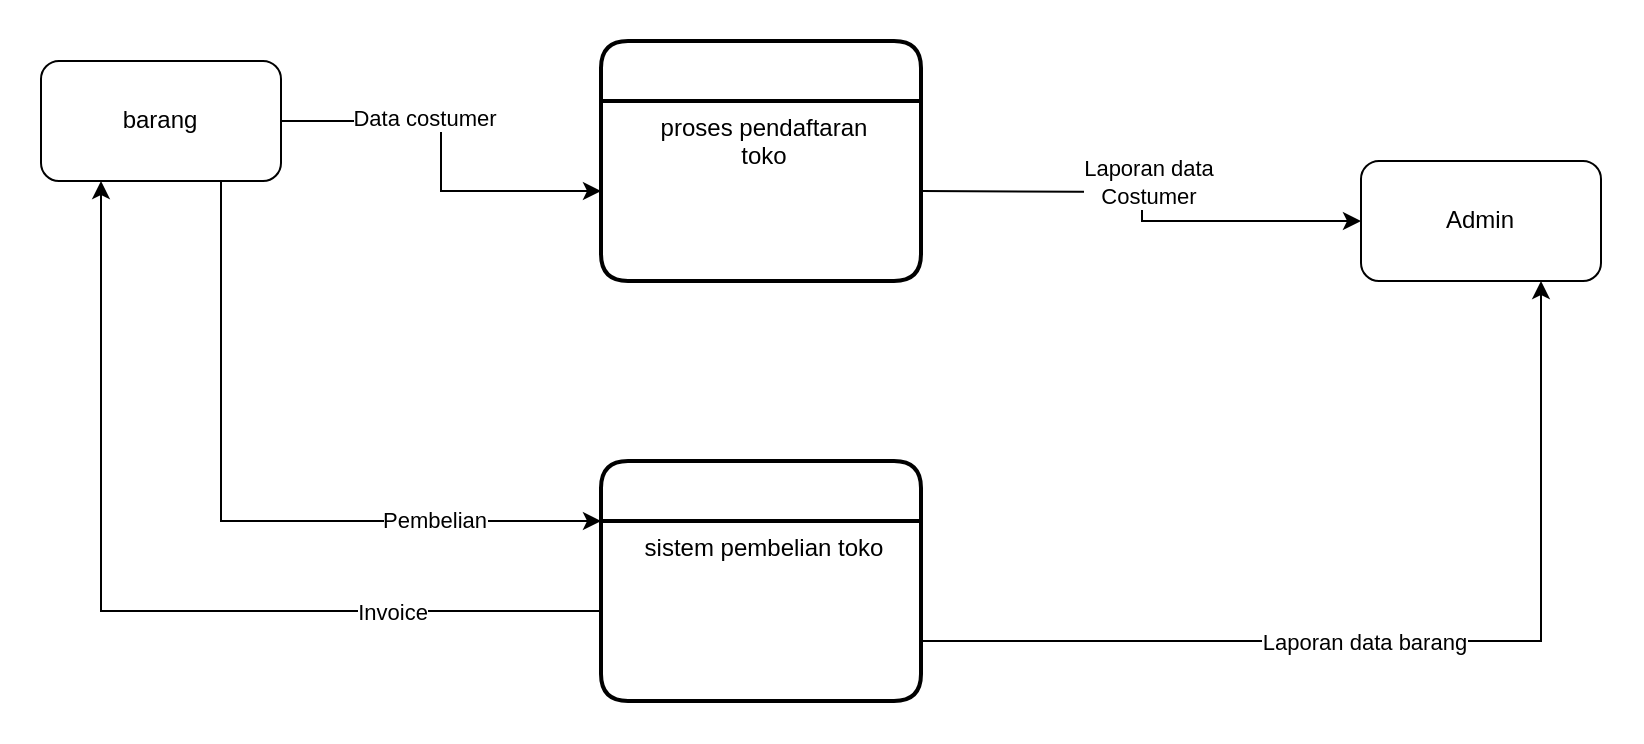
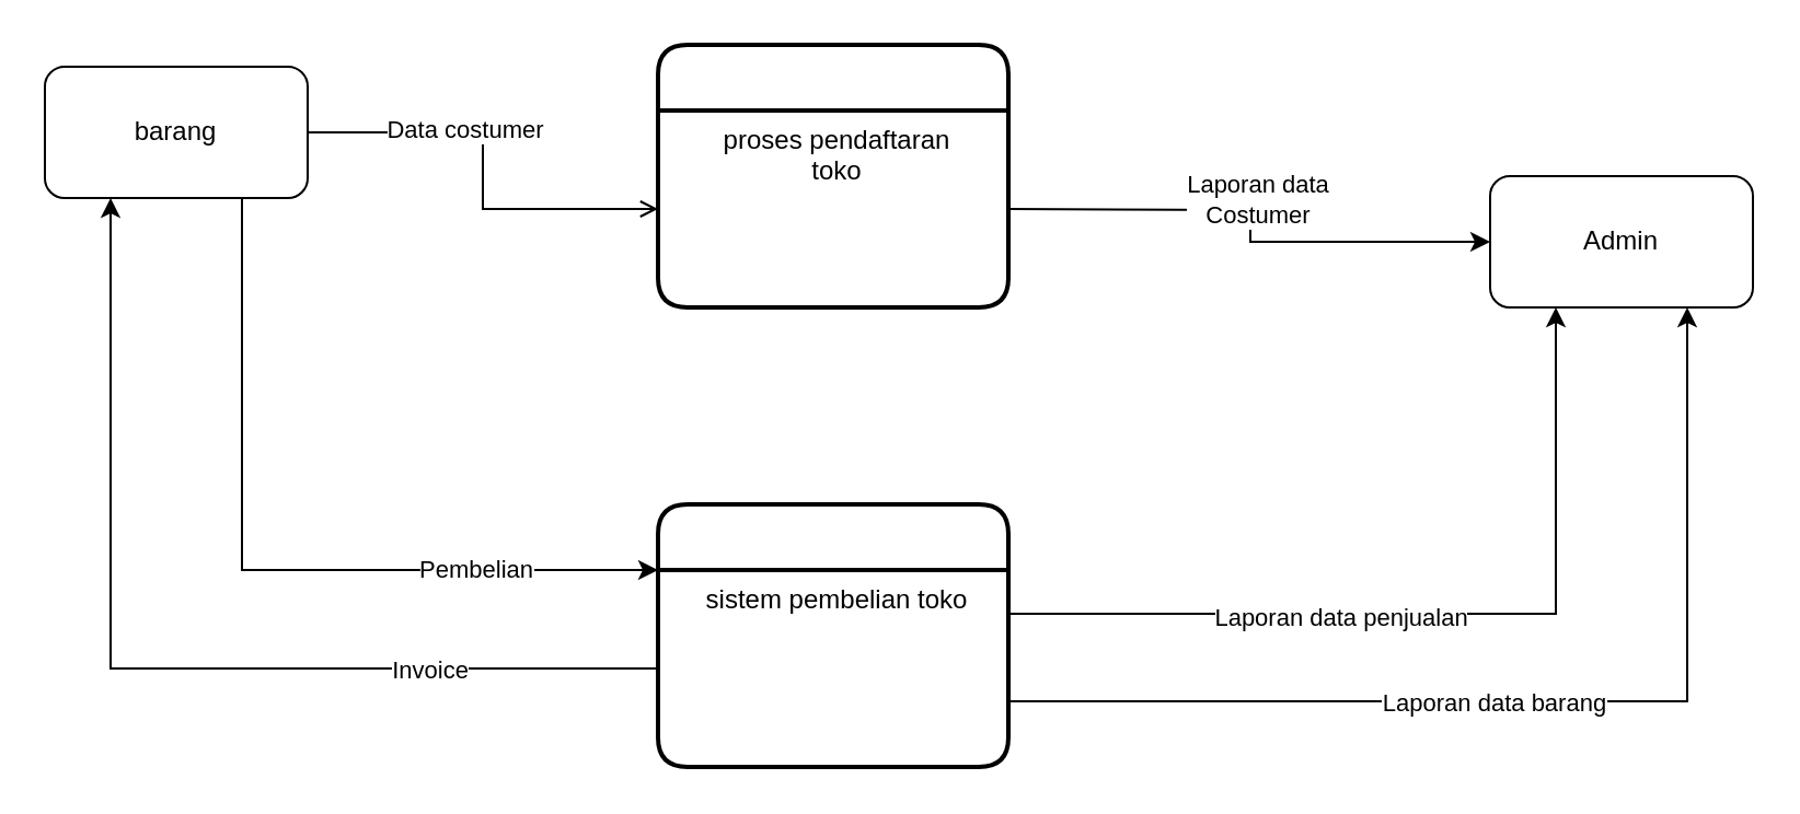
  <mxCell id="0" />
  <mxCell id="1" parent="0" />
- <mxCell id="2" style="edgeStyle=orthogonalEdgeStyle;rounded=0;orthogonalLoop=1;jettySize=auto;html=1;entryX=0;entryY=0.5;entryDx=0;entryDy=0;" edge="1" parent="1" source="6" target="8"><mxGeometry relative="1" as="geometry" /></mxCell>
+ <mxCell id="2" style="edgeStyle=orthogonalEdgeStyle;rounded=0;orthogonalLoop=1;jettySize=auto;html=1;entryX=0;entryY=0.5;entryDx=0;entryDy=0;endArrow=open;" edge="1" parent="1" source="6" target="8"><mxGeometry relative="1" as="geometry" /></mxCell>
  <mxCell id="3" value="Data costumer" style="edgeLabel;html=1;align=center;verticalAlign=middle;resizable=0;points=[];" vertex="1" connectable="0" parent="2"><mxGeometry x="-0.268" y="2" relative="1" as="geometry"><mxPoint as="offset" /></mxGeometry></mxCell>
  <mxCell id="4" style="edgeStyle=orthogonalEdgeStyle;rounded=0;orthogonalLoop=1;jettySize=auto;html=1;entryX=0;entryY=0;entryDx=0;entryDy=0;" edge="1" parent="1" source="6" target="15"><mxGeometry relative="1" as="geometry"><Array as="points"><mxPoint x="110" y="260" /></Array></mxGeometry></mxCell>
  <mxCell id="5" value="Pembelian" style="edgeLabel;html=1;align=center;verticalAlign=middle;resizable=0;points=[];" vertex="1" connectable="0" parent="4"><mxGeometry x="0.533" y="1" relative="1" as="geometry"><mxPoint as="offset" /></mxGeometry></mxCell>
  <mxCell id="6" value="barang" style="rounded=1;whiteSpace=wrap;html=1;" vertex="1" parent="1"><mxGeometry x="20" y="30" width="120" height="60" as="geometry" /></mxCell>
  <mxCell id="7" value="" style="swimlane;childLayout=stackLayout;horizontal=1;startSize=30;horizontalStack=0;rounded=1;fontSize=14;fontStyle=0;strokeWidth=2;resizeParent=0;resizeLast=1;shadow=0;dashed=0;align=center;" vertex="1" parent="1"><mxGeometry x="300" y="20" width="160" height="120" as="geometry" /></mxCell>
  <mxCell id="8" value="proses pendaftaran&#10;toko" style="align=center;strokeColor=none;fillColor=none;spacingLeft=4;fontSize=12;verticalAlign=top;resizable=0;rotatable=0;part=1;" vertex="1" parent="7"><mxGeometry y="30" width="160" height="90" as="geometry" /></mxCell>
  <mxCell id="9" value="Admin" style="rounded=1;whiteSpace=wrap;html=1;" vertex="1" parent="1"><mxGeometry x="680" y="80" width="120" height="60" as="geometry" /></mxCell>
  <mxCell id="10" style="edgeStyle=orthogonalEdgeStyle;rounded=0;orthogonalLoop=1;jettySize=auto;html=1;entryX=0;entryY=0.5;entryDx=0;entryDy=0;" edge="1" parent="1" target="9"><mxGeometry relative="1" as="geometry"><mxPoint x="460" y="95" as="sourcePoint" /><mxPoint x="600" y="80" as="targetPoint" /></mxGeometry></mxCell>
  <mxCell id="11" value="Laporan data&lt;br&gt;Costumer" style="edgeLabel;html=1;align=center;verticalAlign=middle;resizable=0;points=[];" vertex="1" connectable="0" parent="10"><mxGeometry x="-0.303" y="-2" relative="1" as="geometry"><mxPoint x="32" y="-7" as="offset" /></mxGeometry></mxCell>
  <mxCell id="12" style="edgeStyle=orthogonalEdgeStyle;rounded=0;orthogonalLoop=1;jettySize=auto;html=1;entryX=0.75;entryY=1;entryDx=0;entryDy=0;" edge="1" parent="1" source="14" target="9"><mxGeometry relative="1" as="geometry"><Array as="points"><mxPoint x="770" y="320" /></Array></mxGeometry></mxCell>
  <mxCell id="13" value="Laporan data barang" style="edgeLabel;html=1;align=center;verticalAlign=middle;resizable=0;points=[];" vertex="1" connectable="0" parent="12"><mxGeometry x="-0.096" relative="1" as="geometry"><mxPoint as="offset" /></mxGeometry></mxCell>
  <mxCell id="14" value="" style="swimlane;childLayout=stackLayout;horizontal=1;startSize=30;horizontalStack=0;rounded=1;fontSize=14;fontStyle=0;strokeWidth=2;resizeParent=0;resizeLast=1;shadow=0;dashed=0;align=center;" vertex="1" parent="1"><mxGeometry x="300" y="230" width="160" height="120" as="geometry" /></mxCell>
  <mxCell id="15" value="sistem pembelian toko" style="align=center;strokeColor=none;fillColor=none;spacingLeft=4;fontSize=12;verticalAlign=top;resizable=0;rotatable=0;part=1;" vertex="1" parent="14"><mxGeometry y="30" width="160" height="90" as="geometry" /></mxCell>
  <mxCell id="16" style="edgeStyle=orthogonalEdgeStyle;rounded=0;orthogonalLoop=1;jettySize=auto;html=1;entryX=0.25;entryY=1;entryDx=0;entryDy=0;" edge="1" parent="1" source="15" target="6"><mxGeometry relative="1" as="geometry" /></mxCell>
  <mxCell id="17" value="Invoice" style="edgeLabel;html=1;align=center;verticalAlign=middle;resizable=0;points=[];" vertex="1" connectable="0" parent="16"><mxGeometry x="-0.548" relative="1" as="geometry"><mxPoint as="offset" /></mxGeometry></mxCell>
+ <mxCell id="18" style="edgeStyle=orthogonalEdgeStyle;rounded=0;orthogonalLoop=1;jettySize=auto;html=1;entryX=0.25;entryY=1;entryDx=0;entryDy=0;" edge="1" parent="1" source="15" target="9"><mxGeometry relative="1" as="geometry"><Array as="points"><mxPoint x="710" y="280" /></Array></mxGeometry></mxCell>
+ <mxCell id="19" value="Laporan data penjualan" style="edgeLabel;html=1;align=center;verticalAlign=middle;resizable=0;points=[];" vertex="1" connectable="0" parent="18"><mxGeometry x="-0.226" y="-1" relative="1" as="geometry"><mxPoint as="offset" /></mxGeometry></mxCell>
